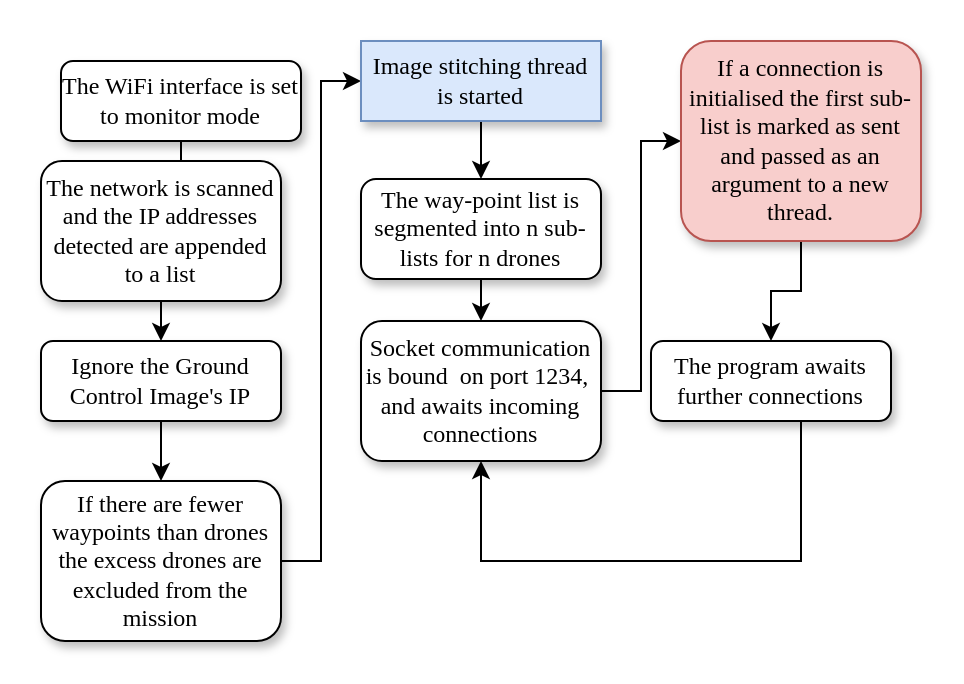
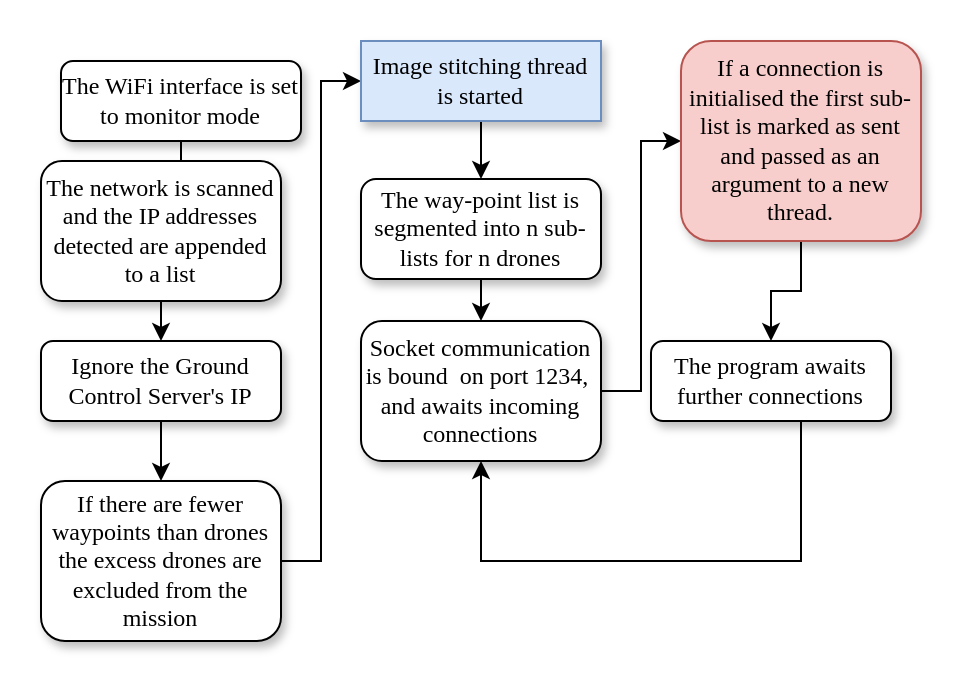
  <mxCell id="0" />
  <mxCell id="1" parent="0" />
  <mxCell id="2" value="" style="edgeStyle=orthogonalEdgeStyle;rounded=0;orthogonalLoop=1;jettySize=auto;html=1;" parent="1" source="3" target="5" edge="1"><mxGeometry relative="1" as="geometry" /></mxCell>
  <mxCell id="3" value="&lt;font face=&quot;Times New Roman&quot;&gt;The WiFi interface is set to monitor mode&lt;/font&gt;" style="rounded=1;whiteSpace=wrap;html=1;fontSize=12;glass=0;strokeWidth=1;shadow=1;" parent="1" vertex="1"><mxGeometry x="30" y="30" width="120" height="40" as="geometry" /></mxCell>
  <mxCell id="4" value="" style="edgeStyle=orthogonalEdgeStyle;rounded=0;orthogonalLoop=1;jettySize=auto;html=1;" parent="1" source="5" edge="1"><mxGeometry relative="1" as="geometry"><mxPoint x="80" y="170" as="targetPoint" /></mxGeometry></mxCell>
  <mxCell id="5" value="&lt;font face=&quot;Times New Roman&quot;&gt;The network is scanned and the IP addresses detected are appended to a list&lt;/font&gt;" style="rounded=1;whiteSpace=wrap;html=1;fontSize=12;glass=0;strokeWidth=1;shadow=1;" parent="1" vertex="1"><mxGeometry x="20" y="80" width="120" height="70" as="geometry" /></mxCell>
  <mxCell id="6" style="edgeStyle=orthogonalEdgeStyle;rounded=0;orthogonalLoop=1;jettySize=auto;html=1;exitX=0.5;exitY=1;exitDx=0;exitDy=0;entryX=0.5;entryY=0;entryDx=0;entryDy=0;" parent="1" source="7" target="9" edge="1"><mxGeometry relative="1" as="geometry" /></mxCell>
- <mxCell id="7" value="&lt;font face=&quot;Times New Roman&quot;&gt;Ignore the Ground Control Image's IP&lt;/font&gt;" style="rounded=1;whiteSpace=wrap;html=1;fontSize=12;glass=0;strokeWidth=1;shadow=1;" parent="1" vertex="1"><mxGeometry x="20" y="170" width="120" height="40" as="geometry" /></mxCell>
+ <mxCell id="7" value="&lt;font face=&quot;Times New Roman&quot;&gt;Ignore the Ground Control Server's IP&lt;/font&gt;" style="rounded=1;whiteSpace=wrap;html=1;fontSize=12;glass=0;strokeWidth=1;shadow=1;" parent="1" vertex="1"><mxGeometry x="20" y="170" width="120" height="40" as="geometry" /></mxCell>
  <mxCell id="8" style="edgeStyle=orthogonalEdgeStyle;rounded=0;orthogonalLoop=1;jettySize=auto;html=1;exitX=1;exitY=0.5;exitDx=0;exitDy=0;entryX=0;entryY=0.5;entryDx=0;entryDy=0;" parent="1" source="9" target="11" edge="1"><mxGeometry relative="1" as="geometry" /></mxCell>
  <mxCell id="9" value="&lt;font face=&quot;Times New Roman&quot;&gt;If there are fewer waypoints than drones the excess drones are excluded from the mission&lt;/font&gt;" style="rounded=1;whiteSpace=wrap;html=1;fontSize=12;glass=0;strokeWidth=1;shadow=1;" parent="1" vertex="1"><mxGeometry x="20" y="240" width="120" height="80" as="geometry" /></mxCell>
  <mxCell id="10" style="edgeStyle=orthogonalEdgeStyle;rounded=0;orthogonalLoop=1;jettySize=auto;html=1;exitX=0.5;exitY=1;exitDx=0;exitDy=0;entryX=0.5;entryY=0;entryDx=0;entryDy=0;" parent="1" source="11" target="13" edge="1"><mxGeometry relative="1" as="geometry" /></mxCell>
  <mxCell id="11" value="&lt;font face=&quot;Times New Roman&quot;&gt;Image stitching thread is started&lt;/font&gt;" style="whiteSpace=wrap;html=1;fontSize=12;glass=0;strokeWidth=1;shadow=1;fillColor=#dae8fc;strokeColor=#6c8ebf;rounded=0;" parent="1" vertex="1"><mxGeometry x="180" y="20" width="120" height="40" as="geometry" /></mxCell>
  <mxCell id="12" style="edgeStyle=orthogonalEdgeStyle;rounded=0;orthogonalLoop=1;jettySize=auto;html=1;exitX=0.5;exitY=1;exitDx=0;exitDy=0;entryX=0.5;entryY=0;entryDx=0;entryDy=0;" parent="1" source="13" target="15" edge="1"><mxGeometry relative="1" as="geometry" /></mxCell>
  <mxCell id="13" value="&lt;font face=&quot;Times New Roman&quot;&gt;The way-point list is segmented into n sub-lists for n drones&lt;/font&gt;" style="rounded=1;whiteSpace=wrap;html=1;fontSize=12;glass=0;strokeWidth=1;shadow=1;" parent="1" vertex="1"><mxGeometry x="180" y="89" width="120" height="50" as="geometry" /></mxCell>
  <mxCell id="14" style="edgeStyle=orthogonalEdgeStyle;rounded=0;orthogonalLoop=1;jettySize=auto;html=1;exitX=1;exitY=0.5;exitDx=0;exitDy=0;entryX=0;entryY=0.5;entryDx=0;entryDy=0;" parent="1" source="15" target="17" edge="1"><mxGeometry relative="1" as="geometry" /></mxCell>
  <mxCell id="15" value="&lt;font face=&quot;Times New Roman&quot;&gt;Socket communication is bound&amp;nbsp; on port 1234,&amp;nbsp; and awaits incoming connections&lt;/font&gt;" style="rounded=1;whiteSpace=wrap;html=1;fontSize=12;glass=0;strokeWidth=1;shadow=1;" parent="1" vertex="1"><mxGeometry x="180" y="160" width="120" height="70" as="geometry" /></mxCell>
  <mxCell id="16" value="" style="edgeStyle=orthogonalEdgeStyle;rounded=0;orthogonalLoop=1;jettySize=auto;html=1;" parent="1" source="17" target="19" edge="1"><mxGeometry relative="1" as="geometry" /></mxCell>
  <mxCell id="17" value="&lt;font face=&quot;Times New Roman&quot;&gt;If a connection is initialised the first sub-list is marked as sent and passed as an argument to a new thread.&lt;/font&gt;" style="rounded=1;whiteSpace=wrap;html=1;fontSize=12;glass=0;strokeWidth=1;shadow=1;fillColor=#f8cecc;strokeColor=#b85450;" parent="1" vertex="1"><mxGeometry x="340" y="20" width="120" height="100" as="geometry" /></mxCell>
  <mxCell id="18" style="edgeStyle=orthogonalEdgeStyle;rounded=0;orthogonalLoop=1;jettySize=auto;html=1;exitX=0.5;exitY=1;exitDx=0;exitDy=0;entryX=0.5;entryY=1;entryDx=0;entryDy=0;" parent="1" source="19" target="15" edge="1"><mxGeometry relative="1" as="geometry"><Array as="points"><mxPoint x="400" y="280" /><mxPoint x="240" y="280" /></Array></mxGeometry></mxCell>
  <mxCell id="19" value="&lt;font face=&quot;Times New Roman&quot;&gt;The program awaits further connections&lt;/font&gt;" style="rounded=1;whiteSpace=wrap;html=1;fontSize=12;glass=0;strokeWidth=1;shadow=1;" parent="1" vertex="1"><mxGeometry x="325" y="170" width="120" height="40" as="geometry" /></mxCell>
